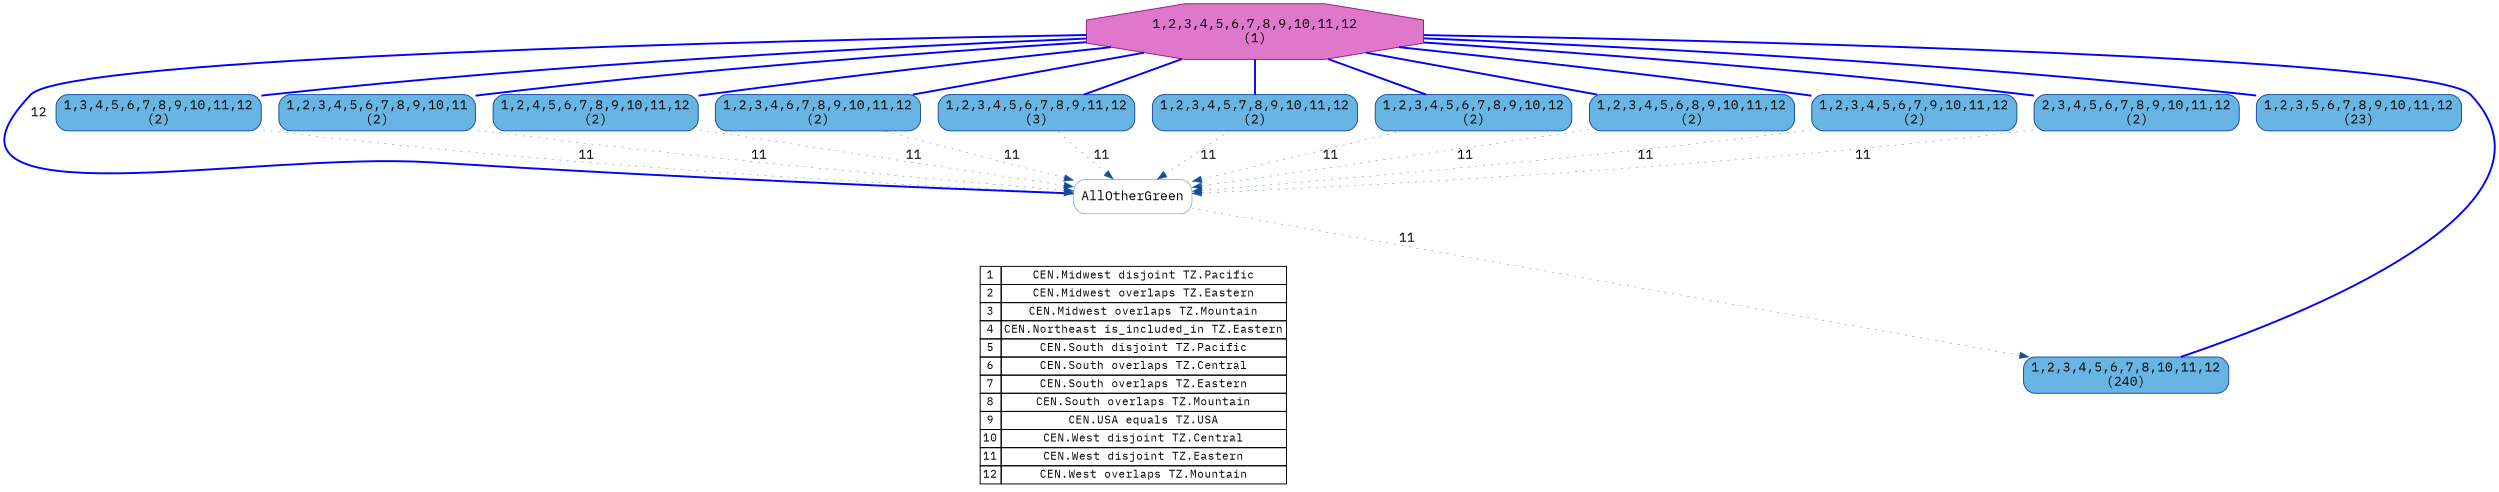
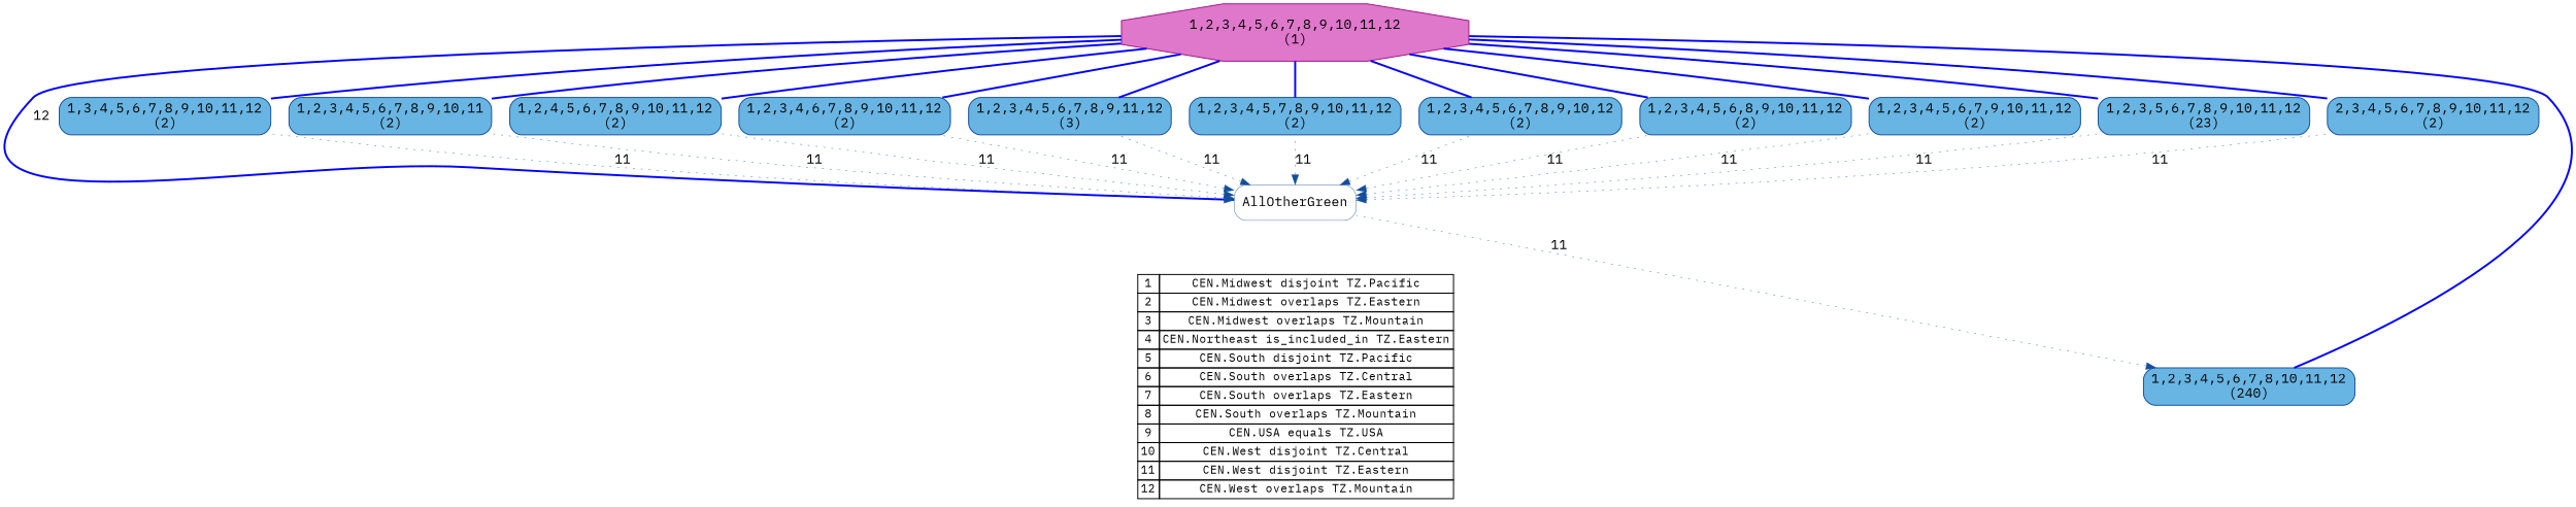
  digraph {
    fontname="IBM Plex Mono"
    rankdir=BT
    node [color="#134d9c" fillcolor="#68b5e3" fontname="IBM Plex Mono" shape=box style="rounded,filled"]
    edge [fontname="IBM Plex Mono" penwidth=0.4 style=solid color="#0000FF"]
    n1 [color=black fillcolor=white fontsize=12 label=<   <TABLE BORDER="0" CELLBORDER="1" CELLSPACING="0" CELLPADDING="2">  <TR>   <TD>1</TD>   <TD>CEN.Midwest disjoint TZ.Pacific</TD>   </TR>  <TR>   <TD>2</TD>   <TD>CEN.Midwest overlaps TZ.Eastern</TD>   </TR>  <TR>   <TD>3</TD>   <TD>CEN.Midwest overlaps TZ.Mountain</TD>   </TR>  <TR>   <TD>4</TD>   <TD>CEN.Northeast is_included_in TZ.Eastern</TD>   </TR>  <TR>   <TD>5</TD>   <TD>CEN.South disjoint TZ.Pacific</TD>   </TR>  <TR>   <TD>6</TD>   <TD>CEN.South overlaps TZ.Central</TD>   </TR>  <TR>   <TD>7</TD>   <TD>CEN.South overlaps TZ.Eastern</TD>   </TR>  <TR>   <TD>8</TD>   <TD>CEN.South overlaps TZ.Mountain</TD>   </TR>  <TR>   <TD>9</TD>   <TD>CEN.USA equals TZ.USA</TD>   </TR>  <TR>   <TD>10</TD>   <TD>CEN.West disjoint TZ.Central</TD>   </TR>  <TR>   <TD>11</TD>   <TD>CEN.West disjoint TZ.Eastern</TD>   </TR>  <TR>   <TD>12</TD>   <TD>CEN.West overlaps TZ.Mountain</TD>   </TR>  </TABLE>   > shape=plaintext]
    AllOtherGreen [penwidth=0.4 style=rounded fillcolor=""]
    n3 [color="#9f1684" fillcolor="#df77cb" label="1,2,3,4,5,6,7,8,9,10,11,12\n(1)" shape=octagon style=filled]
    n4 [label="1,3,4,5,6,7,8,9,10,11,12\n(2)"]
    n5 [label="1,2,3,4,5,6,7,8,9,10,11\n(2)"]
    n6 [label="1,2,4,5,6,7,8,9,10,11,12\n(2)"]
    n7 [label="1,2,3,4,6,7,8,9,10,11,12\n(2)"]
    n8 [label="1,2,3,4,5,6,7,8,9,11,12\n(3)"]
    n9 [label="1,2,3,4,5,7,8,9,10,11,12\n(2)"]
    n10 [label="1,2,3,4,5,6,7,8,9,10,12\n(2)"]
    n11 [label="1,2,3,4,5,6,8,9,10,11,12\n(2)"]
    n12 [label="1,2,3,4,5,6,7,9,10,11,12\n(2)"]
    n13 [label="1,2,3,5,6,7,8,9,10,11,12\n(23)"]
    n14 [label="2,3,4,5,6,7,8,9,10,11,12\n(2)"]
    n15 [label="1,2,3,4,5,6,7,8,10,11,12\n(240)"]
    subgraph sub_1 {
      rank=top
      n1
    }
    n1 -> AllOtherGreen [style=invis color=""]
    AllOtherGreen -> n3 [arrowhead=none label=12 penwidth=2]
    AllOtherGreen -> n4 [color="#134d9c" dir=back label=11 style=dotted]
    AllOtherGreen -> n5 [color="#134d9c" dir=back label=11 style=dotted]
    AllOtherGreen -> n6 [color="#134d9c" dir=back label=11 style=dotted]
    AllOtherGreen -> n7 [color="#134d9c" dir=back label=11 style=dotted]
    AllOtherGreen -> n8 [color="#134d9c" dir=back label=11 style=dotted]
    AllOtherGreen -> n9 [color="#134d9c" dir=back label=11 style=dotted]
    AllOtherGreen -> n10 [color="#134d9c" dir=back label=11 style=dotted]
    AllOtherGreen -> n11 [color="#134d9c" dir=back label=11 style=dotted]
    AllOtherGreen -> n12 [color="#134d9c" dir=back label=11 style=dotted]
+   AllOtherGreen -> n13 [color="#134d9c" dir=back label=11 style=dotted]
    AllOtherGreen -> n14 [color="#134d9c" dir=back label=11 style=dotted]
    n4 -> n3 [arrowhead=none penwidth=2]
    n5 -> n3 [arrowhead=none penwidth=2]
    n6 -> n3 [arrowhead=none penwidth=2]
    n7 -> n3 [arrowhead=none penwidth=2]
    n8 -> n3 [arrowhead=none penwidth=2]
    n9 -> n3 [arrowhead=none penwidth=2]
    n10 -> n3 [arrowhead=none penwidth=2]
    n11 -> n3 [arrowhead=none penwidth=2]
    n12 -> n3 [arrowhead=none penwidth=2]
    n13 -> n3 [arrowhead=none penwidth=2]
    n14 -> n3 [arrowhead=none penwidth=2]
    n15 -> AllOtherGreen [color="#134d9c" dir=back label=11 style=dotted]
    n15 -> n3 [arrowhead=none penwidth=2]
  }
